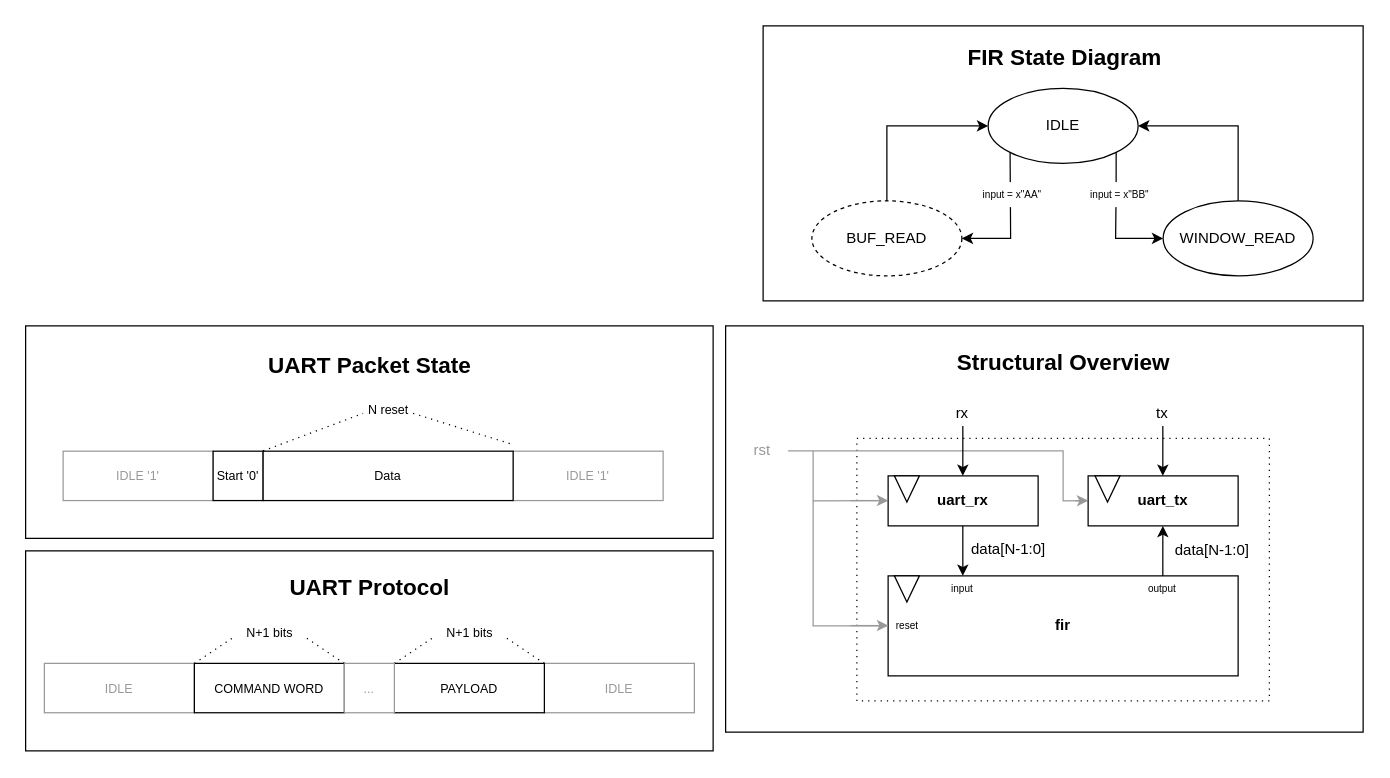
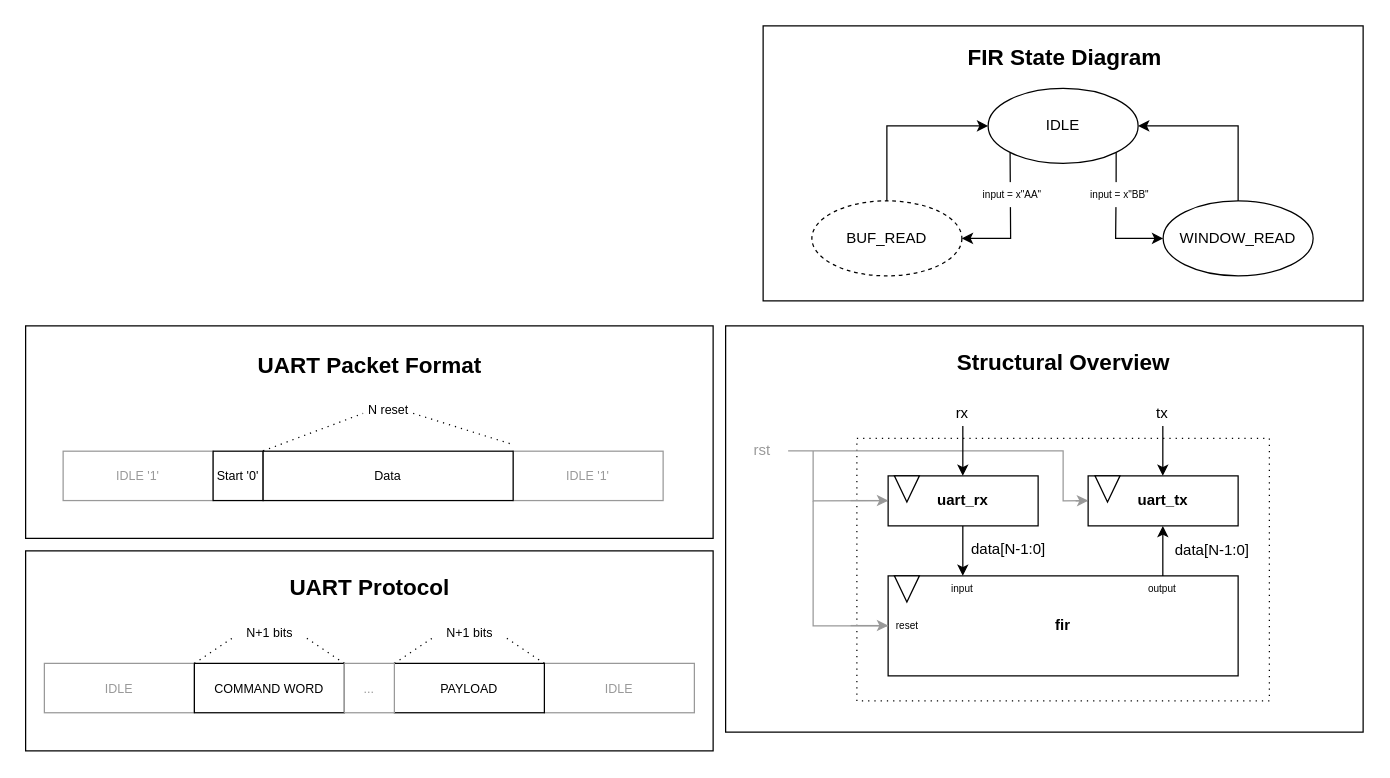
  <mxCell id="0" />
  <mxCell id="1" parent="0" />
  <mxCell id="2" value="" style="rounded=0;whiteSpace=wrap;html=1;" vertex="1" parent="1"><mxGeometry x="610" y="20" width="480" height="220" as="geometry" /></mxCell>
  <mxCell id="3" value="" style="rounded=0;whiteSpace=wrap;html=1;" vertex="1" parent="1"><mxGeometry x="20" y="440" width="550" height="160" as="geometry" /></mxCell>
  <mxCell id="4" value="" style="rounded=0;whiteSpace=wrap;html=1;" vertex="1" parent="1"><mxGeometry x="20" y="260" width="550" height="170" as="geometry" /></mxCell>
  <mxCell id="5" value="&lt;font style=&quot;font-size: 10px;&quot;&gt;IDLE '1'&lt;/font&gt;" style="rounded=0;whiteSpace=wrap;html=1;strokeColor=#999999;fontColor=#999999;" vertex="1" parent="1"><mxGeometry x="50" y="360.25" width="120" height="39.5" as="geometry" /></mxCell>
  <mxCell id="6" value="&lt;font style=&quot;font-size: 10px;&quot;&gt;IDLE '1'&lt;/font&gt;" style="rounded=0;whiteSpace=wrap;html=1;strokeColor=#999999;fontColor=#999999;" vertex="1" parent="1"><mxGeometry y="360.25" width="120" height="39.5" as="geometry" x="410" /></mxCell>
  <mxCell id="7" value="" style="rounded=0;whiteSpace=wrap;html=1;" vertex="1" parent="1"><mxGeometry x="580" y="260" width="510" height="325" as="geometry" /></mxCell>
  <mxCell id="8" value="" style="rounded=0;whiteSpace=wrap;html=1;strokeWidth=1;dashed=1;dashPattern=1 4;" vertex="1" parent="1"><mxGeometry x="685" y="350" width="330" height="210" as="geometry" /></mxCell>
  <mxCell id="9" value="" style="endArrow=none;html=1;strokeWidth=1;rounded=0;strokeColor=#999999;jumpStyle=gap;jumpSize=12;" edge="1" parent="1"><mxGeometry width="50" height="50" relative="1" as="geometry"><mxPoint x="630" y="360" as="sourcePoint" /><mxPoint x="870" y="399.76" as="targetPoint" /><Array as="points"><mxPoint x="850" y="360" /><mxPoint x="850" y="400" /></Array></mxGeometry></mxCell>
  <mxCell id="10" value="" style="endArrow=none;html=1;strokeWidth=1;rounded=0;strokeColor=#999999;jumpStyle=gap;jumpSize=12;" edge="1" parent="1"><mxGeometry width="50" height="50" relative="1" as="geometry"><mxPoint x="650" y="360" as="sourcePoint" /><mxPoint x="710" y="399.76" as="targetPoint" /><Array as="points"><mxPoint x="650" y="400" /></Array></mxGeometry></mxCell>
  <mxCell id="11" style="edgeStyle=orthogonalEdgeStyle;rounded=0;orthogonalLoop=1;jettySize=auto;html=1;exitX=1;exitY=1;exitDx=0;exitDy=0;entryX=0;entryY=0.5;entryDx=0;entryDy=0;" edge="1" parent="1" source="13" target="15"><mxGeometry relative="1" as="geometry"><Array as="points"><mxPoint x="892" y="150" /><mxPoint x="892" y="150" /><mxPoint x="892" y="190" /></Array></mxGeometry></mxCell>
  <mxCell id="12" style="edgeStyle=orthogonalEdgeStyle;rounded=0;orthogonalLoop=1;jettySize=auto;html=1;exitX=0;exitY=1;exitDx=0;exitDy=0;entryX=1;entryY=0.5;entryDx=0;entryDy=0;jumpStyle=gap;" edge="1" parent="1" source="13" target="17"><mxGeometry relative="1" as="geometry"><Array as="points"><mxPoint x="808" y="150" /><mxPoint x="808" y="150" /><mxPoint x="808" y="190" /></Array></mxGeometry></mxCell>
  <mxCell id="13" value="IDLE" style="ellipse;whiteSpace=wrap;html=1;" vertex="1" parent="1"><mxGeometry x="790" y="70" width="120" height="60" as="geometry" /></mxCell>
  <mxCell id="14" style="edgeStyle=orthogonalEdgeStyle;rounded=0;orthogonalLoop=1;jettySize=auto;html=1;exitX=0.5;exitY=0;exitDx=0;exitDy=0;entryX=1;entryY=0.5;entryDx=0;entryDy=0;" edge="1" parent="1" source="15" target="13"><mxGeometry relative="1" as="geometry" /></mxCell>
  <mxCell id="15" value="&lt;div&gt;WINDOW_READ&lt;/div&gt;" style="ellipse;whiteSpace=wrap;html=1;" vertex="1" parent="1"><mxGeometry x="930" y="160" width="120" height="60" as="geometry" /></mxCell>
  <mxCell id="16" style="edgeStyle=orthogonalEdgeStyle;rounded=0;orthogonalLoop=1;jettySize=auto;html=1;exitX=0.5;exitY=0;exitDx=0;exitDy=0;entryX=0;entryY=0.5;entryDx=0;entryDy=0;" edge="1" parent="1" source="17" target="13"><mxGeometry relative="1" as="geometry" /></mxCell>
  <mxCell id="17" value="BUF_READ" style="ellipse;whiteSpace=wrap;html=1;dashed=1;" vertex="1" parent="1"><mxGeometry x="649" y="160" width="120" height="60" as="geometry" /></mxCell>
  <mxCell id="18" value="&lt;b&gt;uart_rx&lt;/b&gt;" style="rounded=0;whiteSpace=wrap;html=1;" vertex="1" parent="1"><mxGeometry x="710" y="380" width="120" height="40" as="geometry" /></mxCell>
  <mxCell id="19" value="" style="endArrow=classic;html=1;rounded=0;" edge="1" parent="1"><mxGeometry width="50" height="50" relative="1" as="geometry"><mxPoint x="929.76" y="340" as="sourcePoint" /><mxPoint x="929.76" y="380" as="targetPoint" /></mxGeometry></mxCell>
  <mxCell id="20" value="&lt;b&gt;uart_tx&lt;/b&gt;" style="rounded=0;whiteSpace=wrap;html=1;" vertex="1" parent="1"><mxGeometry x="870" y="380" width="120" height="40" as="geometry" /></mxCell>
  <mxCell id="21" value="&lt;b&gt;fir&lt;/b&gt;" style="rounded=0;whiteSpace=wrap;html=1;" vertex="1" parent="1"><mxGeometry x="710" y="460" width="280" height="80" as="geometry" /></mxCell>
  <mxCell id="22" value="" style="endArrow=classic;html=1;rounded=0;" edge="1" parent="1"><mxGeometry width="50" height="50" relative="1" as="geometry"><mxPoint x="769.76" y="340" as="sourcePoint" /><mxPoint x="769.76" y="380" as="targetPoint" /></mxGeometry></mxCell>
  <mxCell id="23" value="rx" style="text;html=1;align=center;verticalAlign=middle;resizable=0;points=[];autosize=1;strokeColor=none;fillColor=none;" vertex="1" parent="1"><mxGeometry x="754" y="315" width="30" height="30" as="geometry" /></mxCell>
  <mxCell id="24" value="tx" style="text;html=1;align=center;verticalAlign=middle;resizable=0;points=[];autosize=1;strokeColor=none;fillColor=none;" vertex="1" parent="1"><mxGeometry x="914" y="315" width="30" height="30" as="geometry" /></mxCell>
  <mxCell id="25" value="" style="endArrow=classic;html=1;rounded=0;" edge="1" parent="1"><mxGeometry width="50" height="50" relative="1" as="geometry"><mxPoint x="769.76" y="420" as="sourcePoint" /><mxPoint x="769.76" y="460" as="targetPoint" /></mxGeometry></mxCell>
  <mxCell id="26" value="data[N-1:0]" style="text;html=1;align=center;verticalAlign=middle;resizable=0;points=[];autosize=1;strokeColor=none;fillColor=none;" vertex="1" parent="1"><mxGeometry x="766" y="424" width="80" height="30" as="geometry" /></mxCell>
  <mxCell id="27" value="" style="endArrow=classic;html=1;rounded=0;" edge="1" parent="1"><mxGeometry width="50" height="50" relative="1" as="geometry"><mxPoint x="929.76" y="460" as="sourcePoint" /><mxPoint x="929.76" y="420" as="targetPoint" /></mxGeometry></mxCell>
  <mxCell id="28" value="data[N-1:0]" style="text;html=1;align=center;verticalAlign=middle;resizable=0;points=[];autosize=1;strokeColor=none;fillColor=none;" vertex="1" parent="1"><mxGeometry x="929" y="425" width="80" height="30" as="geometry" /></mxCell>
  <mxCell id="29" value="&lt;font style=&quot;font-size: 8px;&quot;&gt;input&lt;/font&gt;" style="text;html=1;align=center;verticalAlign=middle;resizable=0;points=[];autosize=1;strokeColor=none;fillColor=none;" vertex="1" parent="1"><mxGeometry x="749" y="454" width="40" height="30" as="geometry" /></mxCell>
  <mxCell id="30" value="&lt;font style=&quot;font-size: 8px;&quot;&gt;output&lt;/font&gt;" style="text;html=1;align=center;verticalAlign=middle;resizable=0;points=[];autosize=1;strokeColor=none;fillColor=none;" vertex="1" parent="1"><mxGeometry x="904" y="454" width="50" height="30" as="geometry" /></mxCell>
  <mxCell id="31" value="rst" style="text;html=1;align=center;verticalAlign=middle;resizable=0;points=[];autosize=1;strokeColor=none;fillColor=none;fontColor=#999999;" vertex="1" parent="1"><mxGeometry x="589" y="345" width="40" height="30" as="geometry" /></mxCell>
  <mxCell id="32" value="" style="endArrow=none;html=1;strokeWidth=1;rounded=0;strokeColor=#999999;jumpStyle=gap;jumpSize=12;entryX=0;entryY=0.5;entryDx=0;entryDy=0;" edge="1" parent="1" target="21"><mxGeometry width="50" height="50" relative="1" as="geometry"><mxPoint x="650" y="400" as="sourcePoint" /><mxPoint x="730" y="419.76" as="targetPoint" /><Array as="points"><mxPoint x="650" y="500" /></Array></mxGeometry></mxCell>
  <mxCell id="33" value="&lt;font style=&quot;font-size: 8px;&quot;&gt;reset&lt;/font&gt;" style="text;html=1;align=center;verticalAlign=middle;resizable=0;points=[];autosize=1;strokeColor=none;fillColor=none;" vertex="1" parent="1"><mxGeometry x="705" y="484" width="40" height="30" as="geometry" /></mxCell>
  <mxCell id="34" value="" style="triangle;whiteSpace=wrap;html=1;rotation=90;" vertex="1" parent="1"><mxGeometry x="714.5" y="460.5" width="21" height="20" as="geometry" /></mxCell>
  <mxCell id="35" value="" style="triangle;whiteSpace=wrap;html=1;rotation=90;" vertex="1" parent="1"><mxGeometry x="714.5" y="380.5" width="21" height="20" as="geometry" /></mxCell>
  <mxCell id="36" value="" style="triangle;whiteSpace=wrap;html=1;rotation=90;" vertex="1" parent="1"><mxGeometry x="875" y="380.5" width="21" height="20" as="geometry" /></mxCell>
  <mxCell id="37" value="" style="endArrow=classic;html=1;rounded=0;strokeColor=#999999;" edge="1" parent="1"><mxGeometry width="50" height="50" relative="1" as="geometry"><mxPoint x="680" y="399.76" as="sourcePoint" /><mxPoint x="710" y="399.76" as="targetPoint" /></mxGeometry></mxCell>
  <mxCell id="38" value="" style="endArrow=classic;html=1;rounded=0;strokeColor=#999999;" edge="1" parent="1"><mxGeometry width="50" height="50" relative="1" as="geometry"><mxPoint x="860" y="400" as="sourcePoint" /><mxPoint x="870" y="399.76" as="targetPoint" /></mxGeometry></mxCell>
  <mxCell id="39" value="" style="endArrow=classic;html=1;rounded=0;strokeColor=#999999;" edge="1" parent="1"><mxGeometry width="50" height="50" relative="1" as="geometry"><mxPoint x="680" y="499.76" as="sourcePoint" /><mxPoint x="710" y="499.76" as="targetPoint" /></mxGeometry></mxCell>
  <mxCell id="40" value="&lt;b&gt;&lt;font style=&quot;font-size: 18px;&quot;&gt;Structural Overview&lt;/font&gt;&lt;/b&gt;" style="text;html=1;align=center;verticalAlign=middle;resizable=0;points=[];autosize=1;strokeColor=none;fillColor=none;" vertex="1" parent="1"><mxGeometry x="755" y="270" width="190" height="40" as="geometry" /></mxCell>
  <mxCell id="41" value="&lt;font style=&quot;font-size: 10px;&quot;&gt;Start '0'&lt;/font&gt;" style="rounded=0;whiteSpace=wrap;html=1;" vertex="1" parent="1"><mxGeometry x="170" y="360.25" width="40" height="39.5" as="geometry" /></mxCell>
  <mxCell id="42" value="&lt;span style=&quot;font-size: 10px;&quot;&gt;Data&lt;/span&gt;" style="rounded=0;whiteSpace=wrap;html=1;" vertex="1" parent="1"><mxGeometry x="210" y="360.25" width="200" height="39.5" as="geometry" /></mxCell>
  <mxCell id="43" value="&lt;font style=&quot;font-size: 10px;&quot;&gt;N reset&lt;/font&gt;" style="text;html=1;align=center;verticalAlign=middle;resizable=0;points=[];autosize=1;strokeColor=none;fillColor=none;" vertex="1" parent="1"><mxGeometry x="285" y="312" width="50" height="30" as="geometry" /></mxCell>
  <mxCell id="44" value="" style="endArrow=none;dashed=1;html=1;dashPattern=1 4;strokeWidth=1;rounded=0;" edge="1" parent="1"><mxGeometry width="50" height="50" relative="1" as="geometry"><mxPoint x="210" y="360" as="sourcePoint" /><mxPoint x="290" y="330" as="targetPoint" /></mxGeometry></mxCell>
  <mxCell id="45" value="" style="endArrow=none;dashed=1;html=1;dashPattern=1 4;strokeWidth=1;rounded=0;" edge="1" parent="1"><mxGeometry width="50" height="50" relative="1" as="geometry"><mxPoint x="330" y="330" as="sourcePoint" /><mxPoint y="355" as="targetPoint" x="410" /></mxGeometry></mxCell>
- <mxCell id="46" value="&lt;b&gt;&lt;font style=&quot;font-size: 18px;&quot;&gt;UART Packet State&lt;/font&gt;&lt;/b&gt;" style="text;html=1;align=center;verticalAlign=middle;resizable=0;points=[];autosize=1;strokeColor=none;fillColor=none;" vertex="1" parent="1"><mxGeometry x="195" y="272" width="200" height="40" as="geometry" /></mxCell>
+ <mxCell id="46" value="&lt;b&gt;&lt;font style=&quot;font-size: 18px;&quot;&gt;UART Packet Format&lt;/font&gt;&lt;/b&gt;" style="text;html=1;align=center;verticalAlign=middle;resizable=0;points=[];autosize=1;strokeColor=none;fillColor=none;" vertex="1" parent="1"><mxGeometry x="195" y="272" width="200" height="40" as="geometry" /></mxCell>
  <mxCell id="47" value="&lt;span style=&quot;font-size: 10px;&quot;&gt;IDLE&lt;/span&gt;" style="rounded=0;whiteSpace=wrap;html=1;strokeColor=#999999;fontColor=#999999;" vertex="1" parent="1"><mxGeometry x="35" y="530" width="120" height="39.5" as="geometry" /></mxCell>
  <mxCell id="48" value="&lt;span style=&quot;font-size: 10px;&quot;&gt;IDLE&lt;/span&gt;" style="rounded=0;whiteSpace=wrap;html=1;strokeColor=#999999;fontColor=#999999;" vertex="1" parent="1"><mxGeometry x="435" y="530" width="120" height="39.5" as="geometry" /></mxCell>
  <mxCell id="49" value="&lt;span style=&quot;font-size: 10px;&quot;&gt;COMMAND WORD&lt;/span&gt;" style="rounded=0;whiteSpace=wrap;html=1;glass=0;shadow=0;textShadow=0;" vertex="1" parent="1"><mxGeometry x="155" y="530" width="120" height="39.5" as="geometry" /></mxCell>
  <mxCell id="50" value="&lt;span style=&quot;font-size: 10px;&quot;&gt;PAYLOAD&lt;/span&gt;" style="rounded=0;whiteSpace=wrap;html=1;" vertex="1" parent="1"><mxGeometry x="315" y="530" width="120" height="39.5" as="geometry" /></mxCell>
  <mxCell id="51" value="&lt;b&gt;&lt;font style=&quot;font-size: 18px;&quot;&gt;UART Protocol&lt;/font&gt;&lt;/b&gt;" style="text;html=1;align=center;verticalAlign=middle;resizable=0;points=[];autosize=1;strokeColor=none;fillColor=none;" vertex="1" parent="1"><mxGeometry x="220" y="450" width="150" height="40" as="geometry" /></mxCell>
  <mxCell id="52" value="" style="endArrow=none;dashed=1;html=1;dashPattern=1 4;strokeWidth=1;rounded=0;" edge="1" parent="1"><mxGeometry width="50" height="50" relative="1" as="geometry"><mxPoint x="155" y="530" as="sourcePoint" /><mxPoint x="185" y="510" as="targetPoint" /></mxGeometry></mxCell>
  <mxCell id="53" value="" style="endArrow=none;dashed=1;html=1;dashPattern=1 4;strokeWidth=1;rounded=0;" edge="1" parent="1"><mxGeometry width="50" height="50" relative="1" as="geometry"><mxPoint x="245" y="510" as="sourcePoint" /><mxPoint x="275" y="530" as="targetPoint" /></mxGeometry></mxCell>
  <mxCell id="54" value="&lt;font style=&quot;font-size: 10px;&quot;&gt;N+1 bits&lt;/font&gt;" style="text;html=1;align=center;verticalAlign=middle;resizable=0;points=[];autosize=1;strokeColor=none;fillColor=none;" vertex="1" parent="1"><mxGeometry x="185" y="490" width="60" height="30" as="geometry" /></mxCell>
  <mxCell id="55" value="" style="endArrow=none;dashed=1;html=1;dashPattern=1 4;strokeWidth=1;rounded=0;" edge="1" parent="1"><mxGeometry width="50" height="50" relative="1" as="geometry"><mxPoint x="315" y="530" as="sourcePoint" /><mxPoint x="345" y="510" as="targetPoint" /></mxGeometry></mxCell>
  <mxCell id="56" value="" style="endArrow=none;dashed=1;html=1;dashPattern=1 4;strokeWidth=1;rounded=0;" edge="1" parent="1"><mxGeometry width="50" height="50" relative="1" as="geometry"><mxPoint x="405" y="510" as="sourcePoint" /><mxPoint x="435" y="530" as="targetPoint" /></mxGeometry></mxCell>
  <mxCell id="57" value="&lt;font style=&quot;font-size: 10px;&quot;&gt;N+1 bits&lt;/font&gt;" style="text;html=1;align=center;verticalAlign=middle;resizable=0;points=[];autosize=1;strokeColor=none;fillColor=none;" vertex="1" parent="1"><mxGeometry x="345" y="490" width="60" height="30" as="geometry" /></mxCell>
  <mxCell id="58" value="&lt;span style=&quot;font-size: 10px;&quot;&gt;...&lt;/span&gt;" style="rounded=0;whiteSpace=wrap;html=1;strokeColor=#999999;fontColor=#999999;" vertex="1" parent="1"><mxGeometry x="275" y="530" width="40" height="39.5" as="geometry" /></mxCell>
  <mxCell id="59" value="input = x&quot;BB&quot;" style="text;html=1;align=center;verticalAlign=middle;resizable=0;points=[];autosize=1;strokeColor=none;fillColor=default;fontSize=8;" vertex="1" parent="1"><mxGeometry x="860" y="145" width="70" height="20" as="geometry" /></mxCell>
  <mxCell id="60" value="input = x&quot;AA&quot;" style="text;html=1;align=center;verticalAlign=middle;resizable=0;points=[];autosize=1;fontSize=8;fillColor=default;perimeterSpacing=0;labelPadding=0;" vertex="1" parent="1"><mxGeometry x="774" y="145" width="70" height="20" as="geometry" /></mxCell>
  <mxCell id="61" value="&lt;b&gt;&lt;font style=&quot;font-size: 18px;&quot;&gt;FIR State Diagram&lt;/font&gt;&lt;/b&gt;" style="text;html=1;align=center;verticalAlign=middle;resizable=0;points=[];autosize=1;strokeColor=none;fillColor=none;" vertex="1" parent="1"><mxGeometry x="761" y="26" width="180" height="40" as="geometry" /></mxCell>
